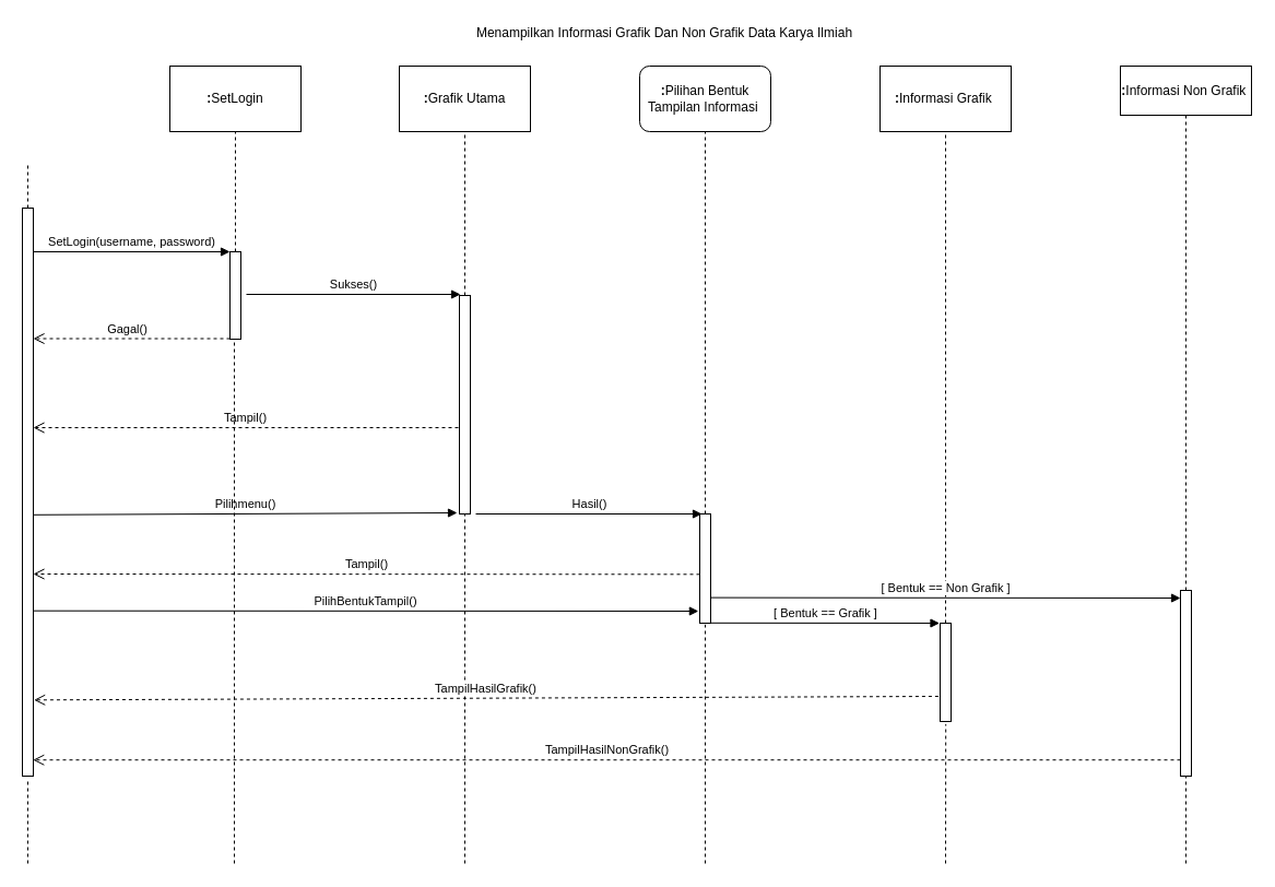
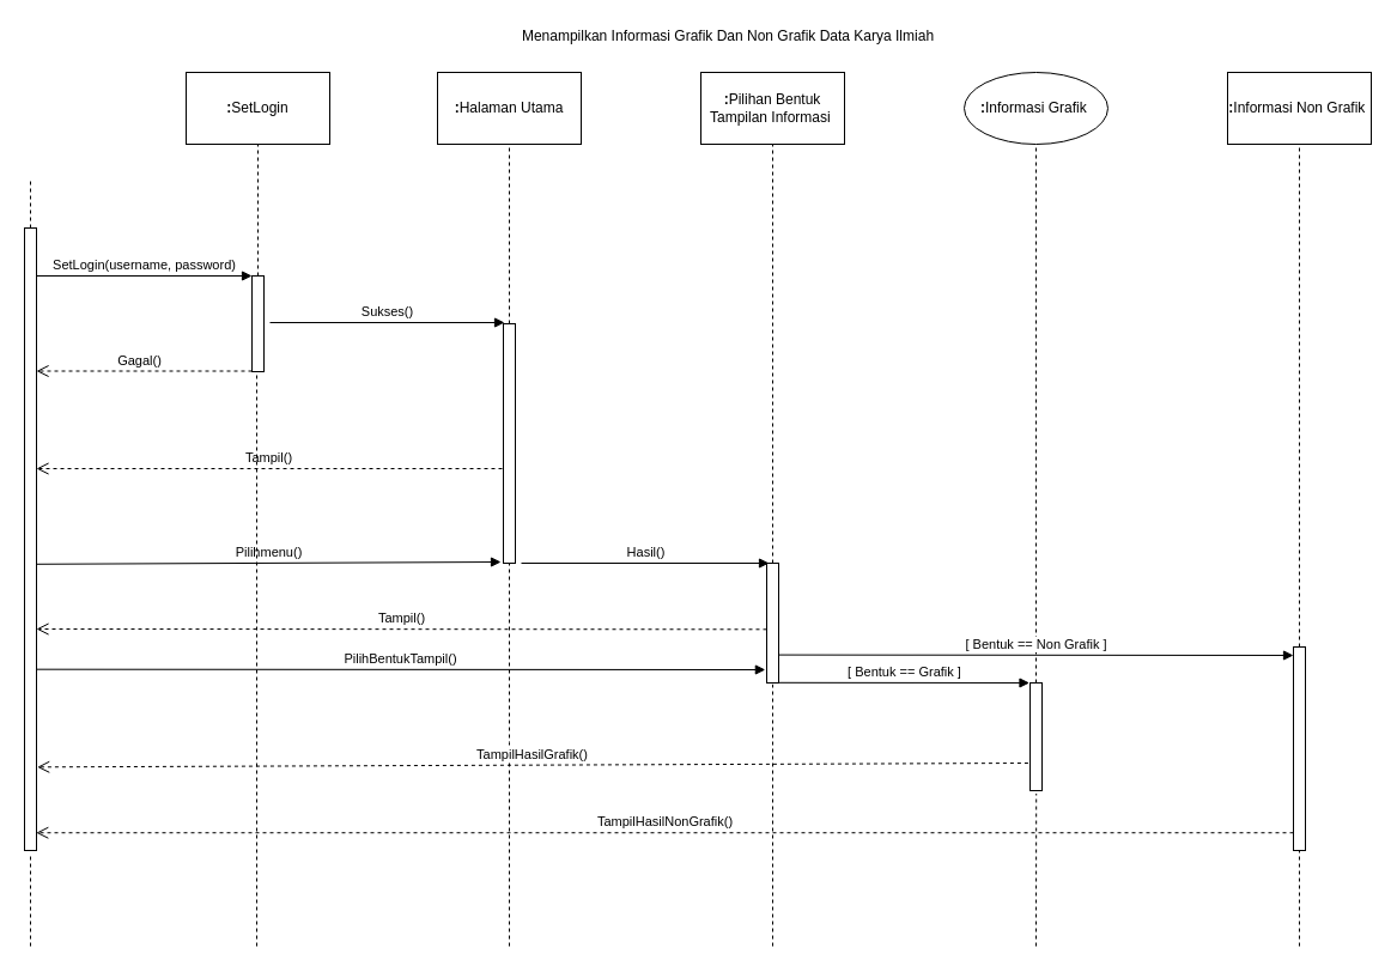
  <mxCell id="0" />
  <mxCell id="1" parent="0" />
  <mxCell id="2" value="" style="endArrow=none;dashed=1;html=1;" parent="1" source="3" edge="1"><mxGeometry width="50" height="50" relative="1" as="geometry"><mxPoint x="25" y="270" as="sourcePoint" /><mxPoint x="25" y="150" as="targetPoint" /></mxGeometry></mxCell>
  <mxCell id="3" value="" style="html=1;points=[];perimeter=orthogonalPerimeter;" parent="1" vertex="1"><mxGeometry x="20" y="190" width="10" height="520" as="geometry" /></mxCell>
  <mxCell id="4" value="&lt;b&gt;:&lt;/b&gt;SetLogin" style="rounded=0;whiteSpace=wrap;html=1;" parent="1" vertex="1"><mxGeometry x="155" y="60" width="120" height="60" as="geometry" /></mxCell>
- <mxCell id="5" value="&lt;b&gt;:&lt;/b&gt;Grafik Utama" style="rounded=0;whiteSpace=wrap;html=1;" parent="1" vertex="1"><mxGeometry x="365" y="60" width="120" height="60" as="geometry" /></mxCell>
- <mxCell id="6" value="&lt;b&gt;:&lt;/b&gt;Pilihan Bentuk Tampilan Informasi&amp;nbsp;" style="whiteSpace=wrap;html=1;rounded=1;" parent="1" vertex="1"><mxGeometry x="585" y="60" width="120" height="60" as="geometry" /></mxCell>
+ <mxCell id="5" value="&lt;b&gt;:&lt;/b&gt;Halaman Utama" style="rounded=0;whiteSpace=wrap;html=1;" parent="1" vertex="1"><mxGeometry x="365" y="60" width="120" height="60" as="geometry" /></mxCell>
+ <mxCell id="6" value="&lt;b&gt;:&lt;/b&gt;Pilihan Bentuk Tampilan Informasi&amp;nbsp;" style="rounded=0;whiteSpace=wrap;html=1;" parent="1" vertex="1"><mxGeometry x="585" y="60" width="120" height="60" as="geometry" /></mxCell>
  <mxCell id="7" value="" style="endArrow=none;dashed=1;html=1;entryX=0.5;entryY=1;entryDx=0;entryDy=0;" parent="1" source="16" target="4" edge="1"><mxGeometry width="50" height="50" relative="1" as="geometry"><mxPoint x="215" y="270" as="sourcePoint" /><mxPoint x="235" y="150" as="targetPoint" /></mxGeometry></mxCell>
  <mxCell id="8" value="" style="endArrow=none;dashed=1;html=1;entryX=0.5;entryY=1;entryDx=0;entryDy=0;" parent="1" source="17" target="5" edge="1"><mxGeometry width="50" height="50" relative="1" as="geometry"><mxPoint x="425" y="310" as="sourcePoint" /><mxPoint x="465" y="150" as="targetPoint" /></mxGeometry></mxCell>
  <mxCell id="9" value="" style="endArrow=none;dashed=1;html=1;entryX=0.5;entryY=1;entryDx=0;entryDy=0;" parent="1" source="10" target="6" edge="1"><mxGeometry width="50" height="50" relative="1" as="geometry"><mxPoint x="645" y="350" as="sourcePoint" /><mxPoint x="665" y="130" as="targetPoint" /></mxGeometry></mxCell>
  <mxCell id="10" value="" style="html=1;points=[];perimeter=orthogonalPerimeter;" parent="1" vertex="1"><mxGeometry x="640" y="470" width="10" height="100" as="geometry" /></mxCell>
  <mxCell id="11" value="Gagal()" style="html=1;verticalAlign=bottom;endArrow=open;dashed=1;endSize=8;" parent="1" target="3" edge="1"><mxGeometry x="0.041" relative="1" as="geometry"><mxPoint x="210" y="309.5" as="sourcePoint" /><mxPoint x="37" y="309.5" as="targetPoint" /><mxPoint as="offset" /></mxGeometry></mxCell>
  <mxCell id="12" value="Tampil()" style="html=1;verticalAlign=bottom;endArrow=open;dashed=1;endSize=8;exitX=-0.1;exitY=0.605;exitDx=0;exitDy=0;exitPerimeter=0;" parent="1" source="17" target="3" edge="1"><mxGeometry relative="1" as="geometry"><mxPoint x="420" y="429.5" as="sourcePoint" /><mxPoint x="340" y="429.5" as="targetPoint" /></mxGeometry></mxCell>
  <mxCell id="13" value="Pilihmenu()" style="html=1;verticalAlign=bottom;endArrow=block;entryX=-0.2;entryY=0.995;entryDx=0;entryDy=0;entryPerimeter=0;exitX=1;exitY=0.54;exitDx=0;exitDy=0;exitPerimeter=0;" parent="1" source="3" target="17" edge="1"><mxGeometry width="80" relative="1" as="geometry"><mxPoint x="35" y="510" as="sourcePoint" /><mxPoint x="115" y="510" as="targetPoint" /></mxGeometry></mxCell>
  <mxCell id="14" value="SetLogin(username, password)" style="html=1;verticalAlign=bottom;endArrow=block;entryX=0;entryY=0;entryDx=0;entryDy=0;entryPerimeter=0;" parent="1" source="3" target="16" edge="1"><mxGeometry width="80" relative="1" as="geometry"><mxPoint x="35" y="270" as="sourcePoint" /><mxPoint x="115" y="270" as="targetPoint" /><Array as="points" /></mxGeometry></mxCell>
  <mxCell id="15" value="Sukses()" style="html=1;verticalAlign=bottom;endArrow=block;entryX=0.1;entryY=-0.005;entryDx=0;entryDy=0;entryPerimeter=0;" parent="1" target="17" edge="1"><mxGeometry width="80" relative="1" as="geometry"><mxPoint x="225" y="269" as="sourcePoint" /><mxPoint x="305" y="310" as="targetPoint" /></mxGeometry></mxCell>
  <mxCell id="16" value="" style="html=1;points=[];perimeter=orthogonalPerimeter;" parent="1" vertex="1"><mxGeometry x="210" y="230" width="10" height="80" as="geometry" /></mxCell>
  <mxCell id="17" value="" style="html=1;points=[];perimeter=orthogonalPerimeter;" parent="1" vertex="1"><mxGeometry x="420" y="270" width="10" height="200" as="geometry" /></mxCell>
  <mxCell id="18" value="Hasil()" style="html=1;verticalAlign=bottom;endArrow=block;entryX=0.2;entryY=0;entryDx=0;entryDy=0;entryPerimeter=0;" parent="1" target="10" edge="1"><mxGeometry width="80" relative="1" as="geometry"><mxPoint x="435" y="470" as="sourcePoint" /><mxPoint x="515" y="470" as="targetPoint" /></mxGeometry></mxCell>
  <mxCell id="19" value="" style="endArrow=none;dashed=1;html=1;" parent="1" edge="1"><mxGeometry width="50" height="50" relative="1" as="geometry"><mxPoint x="214" y="790" as="sourcePoint" /><mxPoint x="214" y="310" as="targetPoint" /></mxGeometry></mxCell>
  <mxCell id="20" value="" style="endArrow=none;dashed=1;html=1;" parent="1" target="17" edge="1"><mxGeometry width="50" height="50" relative="1" as="geometry"><mxPoint x="425" y="790" as="sourcePoint" /><mxPoint x="425" y="474" as="targetPoint" /><Array as="points"><mxPoint x="425" y="630" /></Array></mxGeometry></mxCell>
  <mxCell id="21" value="Tampil()" style="html=1;verticalAlign=bottom;endArrow=open;dashed=1;endSize=8;exitX=0;exitY=0.553;exitDx=0;exitDy=0;exitPerimeter=0;" parent="1" edge="1" source="10"><mxGeometry relative="1" as="geometry"><mxPoint x="635" y="525" as="sourcePoint" /><mxPoint x="30" y="525" as="targetPoint" /></mxGeometry></mxCell>
  <mxCell id="22" value="[ Bentuk == Grafik ]" style="html=1;verticalAlign=bottom;endArrow=block;exitX=0.977;exitY=0.998;exitDx=0;exitDy=0;exitPerimeter=0;" parent="1" source="10" edge="1"><mxGeometry width="80" relative="1" as="geometry"><mxPoint x="651" y="570" as="sourcePoint" /><mxPoint x="859.5" y="570" as="targetPoint" /></mxGeometry></mxCell>
  <mxCell id="23" value="TampilHasilGrafik()" style="html=1;verticalAlign=bottom;endArrow=open;dashed=1;endSize=8;entryX=1.067;entryY=0.866;entryDx=0;entryDy=0;entryPerimeter=0;exitX=-0.159;exitY=0.8;exitDx=0;exitDy=0;exitPerimeter=0;" parent="1" target="3" edge="1"><mxGeometry relative="1" as="geometry"><mxPoint x="858.41" y="637" as="sourcePoint" /><mxPoint x="29.76" y="645.72" as="targetPoint" /></mxGeometry></mxCell>
  <mxCell id="24" value="" style="endArrow=none;dashed=1;html=1;entryX=0.5;entryY=1.008;entryDx=0;entryDy=0;entryPerimeter=0;" parent="1" target="3" edge="1"><mxGeometry width="50" height="50" relative="1" as="geometry"><mxPoint x="25" y="790" as="sourcePoint" /><mxPoint x="55" y="720" as="targetPoint" /></mxGeometry></mxCell>
  <mxCell id="25" value="" style="endArrow=none;dashed=1;html=1;entryX=0.5;entryY=1.013;entryDx=0;entryDy=0;entryPerimeter=0;" parent="1" target="10" edge="1"><mxGeometry width="50" height="50" relative="1" as="geometry"><mxPoint x="645" y="790" as="sourcePoint" /><mxPoint x="655" y="740" as="targetPoint" /></mxGeometry></mxCell>
  <mxCell id="26" value="Menampilkan Informasi Grafik Dan Non Grafik Data Karya Ilmiah" style="text;html=1;strokeColor=none;fillColor=none;align=center;verticalAlign=middle;whiteSpace=wrap;rounded=0;" parent="1" vertex="1"><mxGeometry x="395" y="20" width="426" height="20" as="geometry" /></mxCell>
- <mxCell id="27" value="&lt;b&gt;:&lt;/b&gt;Informasi Grafik&amp;nbsp;" style="rounded=0;whiteSpace=wrap;html=1;" parent="1" vertex="1"><mxGeometry x="805" y="60" width="120" height="60" as="geometry" /></mxCell>
+ <mxCell id="27" value="&lt;b&gt;:&lt;/b&gt;Informasi Grafik&amp;nbsp;" style="ellipse;whiteSpace=wrap;html=1;" parent="1" vertex="1"><mxGeometry x="805" y="60" width="120" height="60" as="geometry" /></mxCell>
  <mxCell id="28" value="" style="endArrow=none;dashed=1;html=1;entryX=0.5;entryY=1;entryDx=0;entryDy=0;" parent="1" source="29" target="27" edge="1"><mxGeometry width="50" height="50" relative="1" as="geometry"><mxPoint x="865" y="350" as="sourcePoint" /><mxPoint x="885" y="130" as="targetPoint" /></mxGeometry></mxCell>
  <mxCell id="29" value="" style="html=1;points=[];perimeter=orthogonalPerimeter;" parent="1" vertex="1"><mxGeometry x="860" y="570" width="10" height="90" as="geometry" /></mxCell>
- <mxCell id="30" value="&lt;b&gt;:&lt;/b&gt;Informasi Non Grafik&amp;nbsp;" style="rounded=0;whiteSpace=wrap;html=1;" parent="1" vertex="1"><mxGeometry x="1025" y="60" width="120" height="45" as="geometry" /></mxCell>
+ <mxCell id="30" value="&lt;b&gt;:&lt;/b&gt;Informasi Non Grafik&amp;nbsp;" style="rounded=0;whiteSpace=wrap;html=1;" parent="1" vertex="1"><mxGeometry x="1025" y="60" width="120" height="60" as="geometry" /></mxCell>
  <mxCell id="31" value="" style="endArrow=none;dashed=1;html=1;entryX=0.5;entryY=1;entryDx=0;entryDy=0;" parent="1" source="32" target="30" edge="1"><mxGeometry width="50" height="50" relative="1" as="geometry"><mxPoint x="1085" y="350" as="sourcePoint" /><mxPoint x="1105" y="130" as="targetPoint" /></mxGeometry></mxCell>
  <mxCell id="32" value="" style="html=1;points=[];perimeter=orthogonalPerimeter;" parent="1" vertex="1"><mxGeometry x="1080" y="540" width="10" height="170" as="geometry" /></mxCell>
  <mxCell id="33" value="[ Bentuk == Non Grafik ]" style="html=1;verticalAlign=bottom;endArrow=block;exitX=1.023;exitY=0.766;exitDx=0;exitDy=0;exitPerimeter=0;" parent="1" source="10" edge="1"><mxGeometry width="80" relative="1" as="geometry"><mxPoint x="655" y="546.5" as="sourcePoint" /><mxPoint x="1080" y="547" as="targetPoint" /></mxGeometry></mxCell>
  <mxCell id="34" value="TampilHasilNonGrafik()" style="html=1;verticalAlign=bottom;endArrow=open;dashed=1;endSize=8;entryX=0.976;entryY=0.886;entryDx=0;entryDy=0;entryPerimeter=0;" parent="1" source="32" edge="1"><mxGeometry relative="1" as="geometry"><mxPoint x="1075" y="695" as="sourcePoint" /><mxPoint x="29.76" y="695.22" as="targetPoint" /></mxGeometry></mxCell>
  <mxCell id="35" value="" style="endArrow=none;dashed=1;html=1;entryX=0.52;entryY=1.028;entryDx=0;entryDy=0;entryPerimeter=0;" parent="1" target="29" edge="1"><mxGeometry width="50" height="50" relative="1" as="geometry"><mxPoint x="865" y="790" as="sourcePoint" /><mxPoint x="864.99" y="680.35" as="targetPoint" /></mxGeometry></mxCell>
  <mxCell id="36" value="" style="endArrow=none;dashed=1;html=1;entryX=0.499;entryY=1.005;entryDx=0;entryDy=0;entryPerimeter=0;" parent="1" edge="1"><mxGeometry width="50" height="50" relative="1" as="geometry"><mxPoint x="1085" y="790" as="sourcePoint" /><mxPoint x="1084.99" y="709.85" as="targetPoint" /></mxGeometry></mxCell>
  <mxCell id="37" value="PilihBentukTampil()" style="html=1;verticalAlign=bottom;endArrow=block;entryX=-0.114;entryY=0.89;entryDx=0;entryDy=0;entryPerimeter=0;exitX=1.009;exitY=0.709;exitDx=0;exitDy=0;exitPerimeter=0;" edge="1" parent="1" source="3" target="10"><mxGeometry width="80" relative="1" as="geometry"><mxPoint x="35" y="559" as="sourcePoint" /><mxPoint x="690" y="550" as="targetPoint" /></mxGeometry></mxCell>
